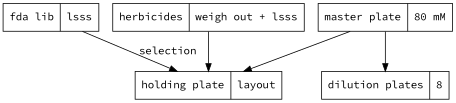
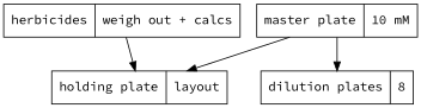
  digraph {
    fontname="Source Code Pro"
    node [fontname="Source Code Pro" shape=record]
    edge [fontname="Source Code Pro"]
-   n1 [label="fda lib | lsss"]
    n2 [label="holding plate |layout"]
-   n3 [label="master plate| 80 mM"]
+   n3 [label="master plate| 10 mM"]
    n4 [label="dilution plates | 8"]
-   n5 [label="herbicides | weigh out + lsss"]
-   n1 -> n2 [label=selection]
+   n5 [label="herbicides | weigh out + calcs"]
    n3 -> n2
    n3 -> n4
    n5 -> n2
  }
